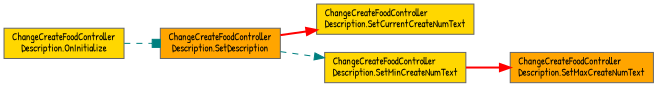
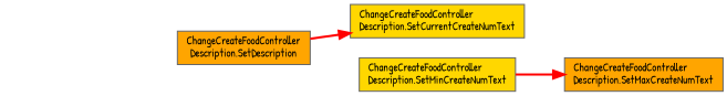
  digraph {
    fontname="Patrick Hand"
    rankdir=LR
    node [color=grey40 fillcolor=gold fontname="Patrick Hand" fontsize=10 shape=box style=filled]
    edge [arrowhead=normal color=teal fontname="Patrick Hand" fontsize=10 labelfontname=Helvetica labelfontsize=10 style=dashed]
-   n1 [color=gray40 fontcolor=black height=0.2 label="ChangeCreateFoodController\lDescription.OnInitialize" width=0.4]
    n2 [fillcolor=orange height=0.2 label="ChangeCreateFoodController\lDescription.SetDescription" width=0.4]
    n3 [height=0.2 label="ChangeCreateFoodController\lDescription.SetCurrentCreateNumText" width=0.4]
    n4 [height=0.2 label="ChangeCreateFoodController\lDescription.SetMinCreateNumText" width=0.4]
    n5 [fillcolor=orange height=0.2 label="ChangeCreateFoodController\lDescription.SetMaxCreateNumText" width=0.4]
-   n1 -> n2 [arrowhead=box]
    n2 -> n3 [color=red style=bold]
-   n2 -> n4
    n4 -> n5 [color=red style=bold]
  }
